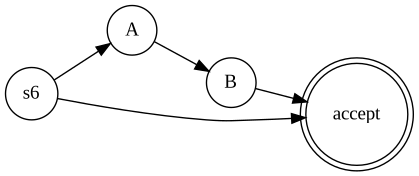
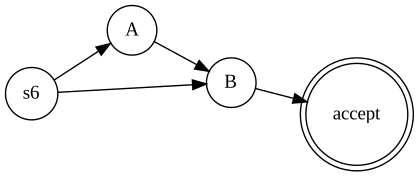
  digraph {
    fontname="Liberation Serif"
    rankdir=LR
    node [fontname="Liberation Serif" shape=circle]
    edge [fontname="Liberation Serif"]
    n1 [label=s6]
    A
    B
    accept [shape=doublecircle]
    n1 -> A
-   n1 -> accept
+   n1 -> B
    A -> B
    B -> accept
  }
